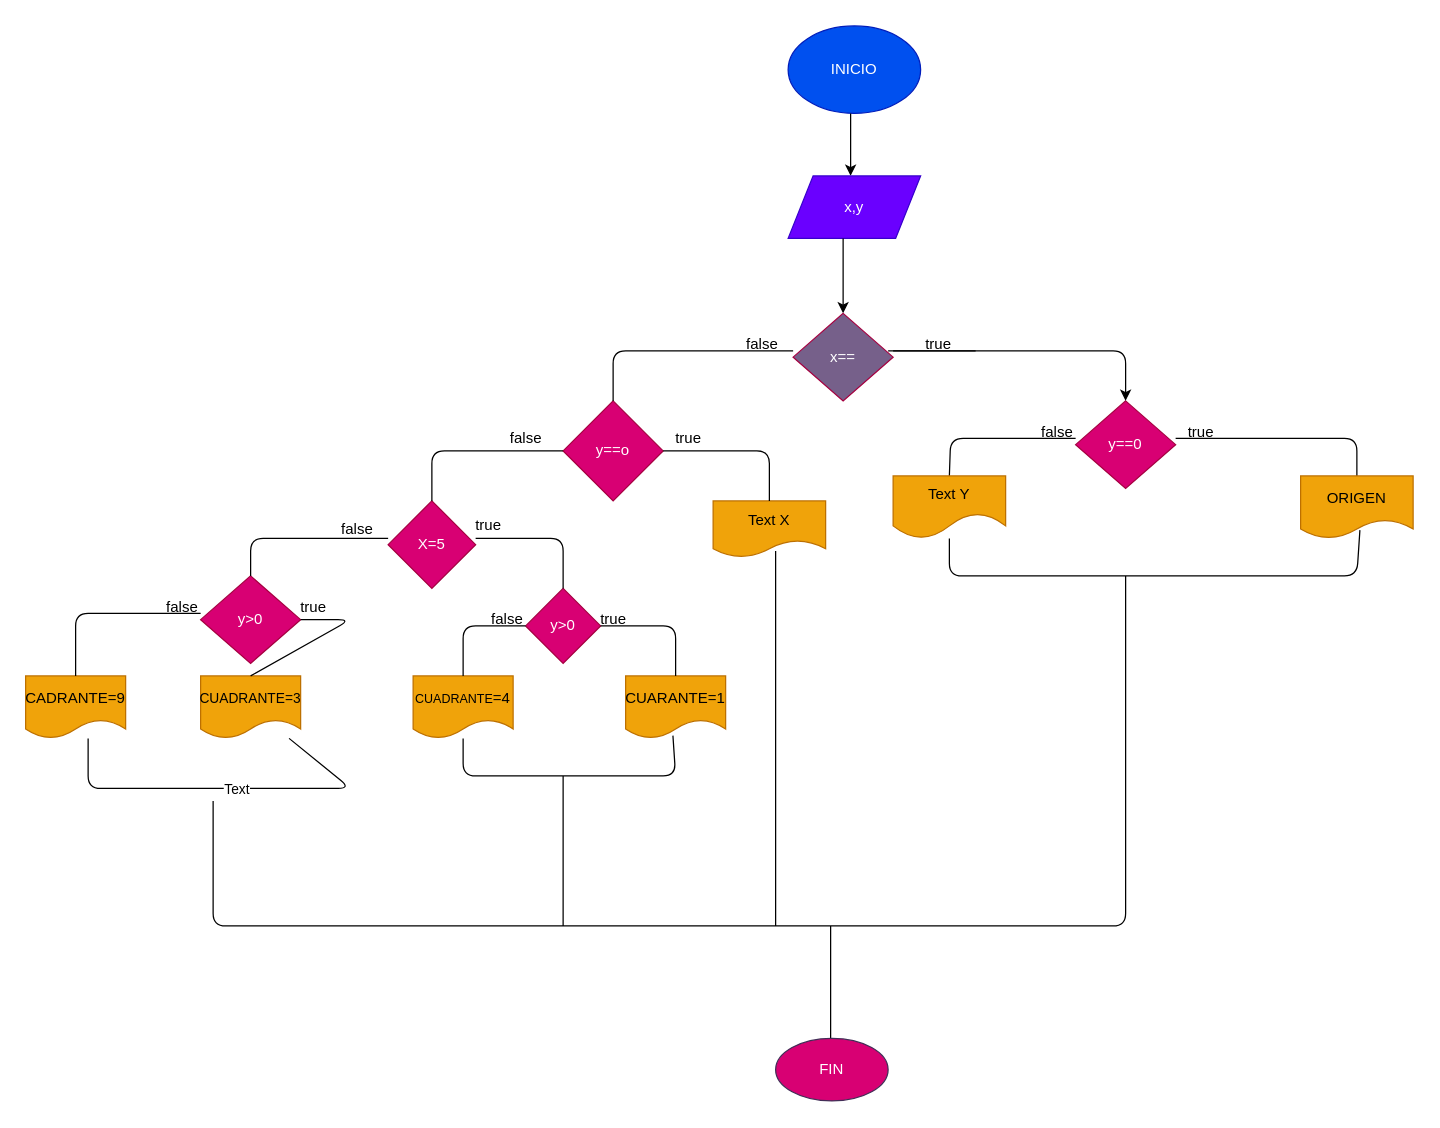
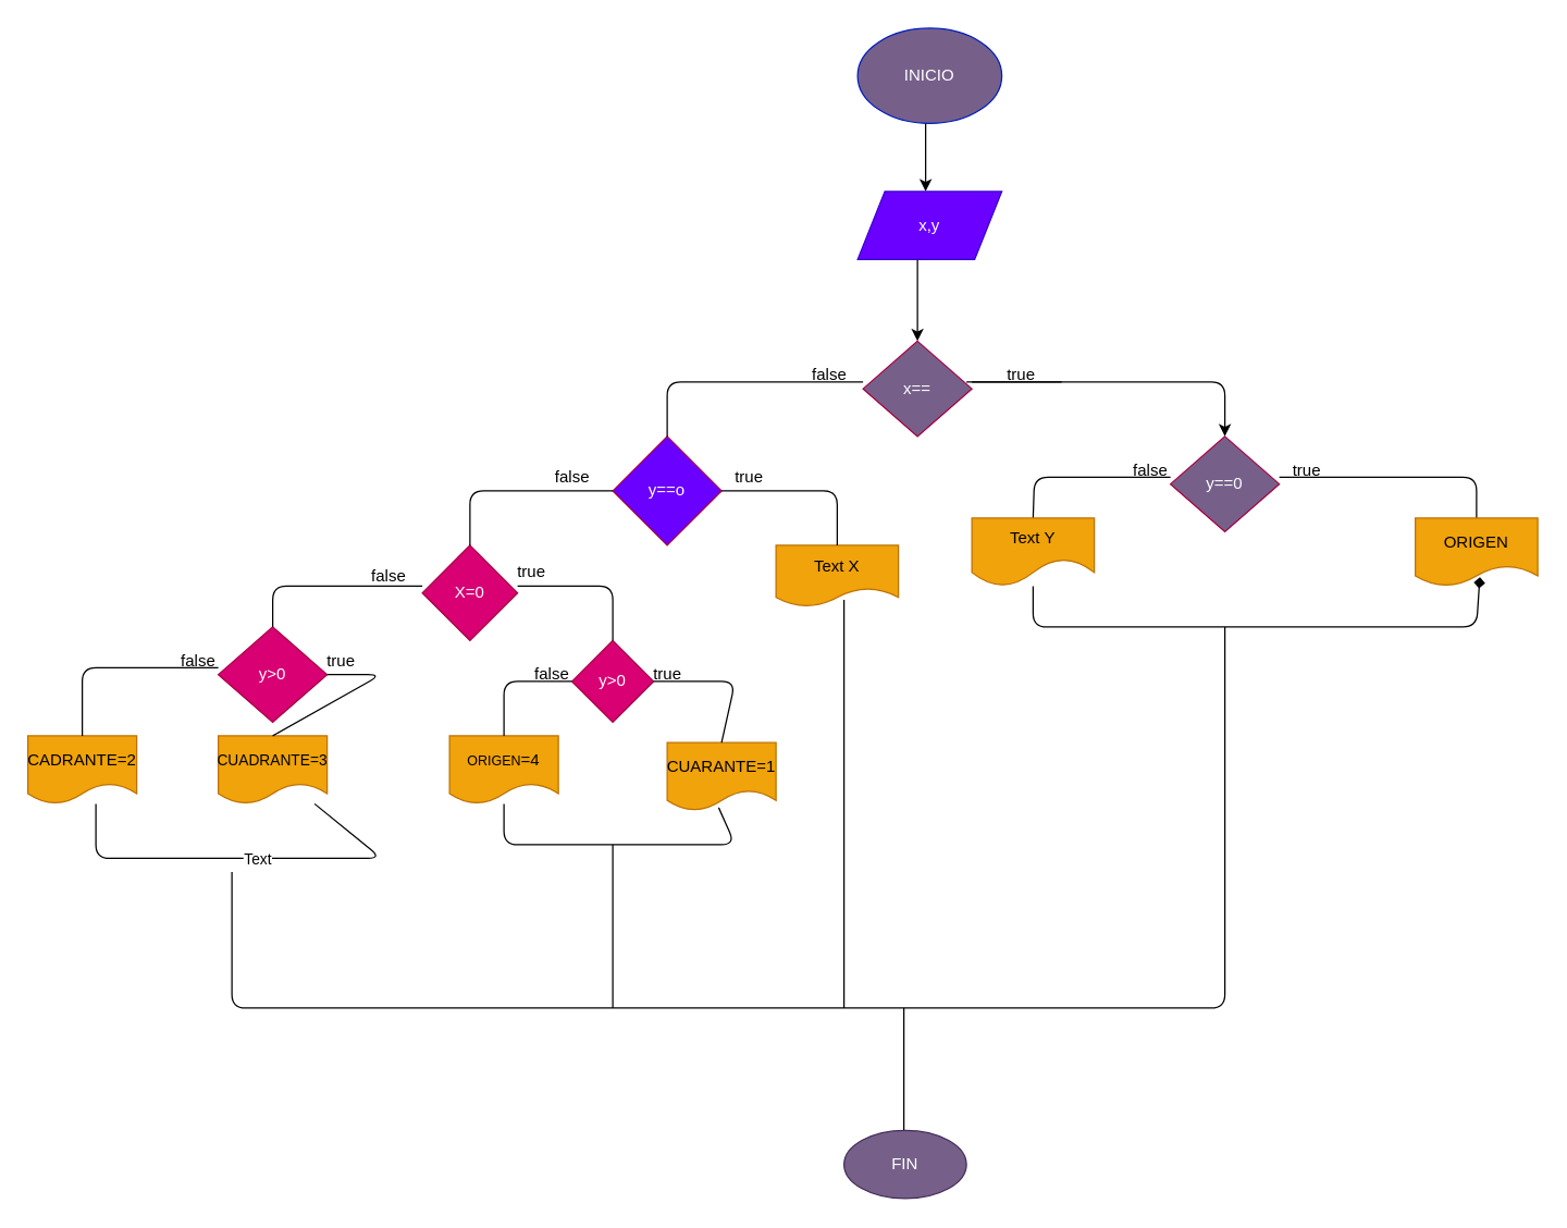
  <mxCell id="0" />
  <mxCell id="1" parent="0" />
- <mxCell id="2" value="INICIO" style="ellipse;whiteSpace=wrap;html=1;fillColor=#0050ef;fontColor=#ffffff;strokeColor=#001DBC;" parent="1" vertex="1"><mxGeometry x="630" y="20" width="106" height="70" as="geometry" /></mxCell>
+ <mxCell id="2" value="INICIO" style="ellipse;whiteSpace=wrap;html=1;fillColor=#76608a;fontColor=#ffffff;strokeColor=#001DBC;" parent="1" vertex="1"><mxGeometry x="630" y="20" width="106" height="70" as="geometry" /></mxCell>
  <mxCell id="3" value="" style="endArrow=classic;html=1;" parent="1" edge="1"><mxGeometry width="50" height="50" relative="1" as="geometry"><mxPoint x="680" y="90" as="sourcePoint" /><mxPoint x="680" y="140" as="targetPoint" /></mxGeometry></mxCell>
  <mxCell id="4" value="x,y" style="shape=parallelogram;perimeter=parallelogramPerimeter;whiteSpace=wrap;html=1;fixedSize=1;fillColor=#6a00ff;fontColor=#ffffff;strokeColor=#3700CC;" parent="1" vertex="1"><mxGeometry x="630" y="140" width="106" height="50" as="geometry" /></mxCell>
  <mxCell id="5" value="" style="endArrow=classic;html=1;" parent="1" edge="1"><mxGeometry width="50" height="50" relative="1" as="geometry"><mxPoint x="674" y="190" as="sourcePoint" /><mxPoint x="674" y="250" as="targetPoint" /></mxGeometry></mxCell>
  <mxCell id="6" value="x==" style="rhombus;whiteSpace=wrap;html=1;fillColor=#76608a;fontColor=#ffffff;strokeColor=#A50040;" parent="1" vertex="1"><mxGeometry x="634" y="250" width="80" height="70" as="geometry" /></mxCell>
- <mxCell id="7" value="y==o" style="rhombus;whiteSpace=wrap;html=1;fillColor=#d80073;fontColor=#ffffff;strokeColor=#A50040;" parent="1" vertex="1"><mxGeometry x="450" y="320" width="80" height="80" as="geometry" /></mxCell>
- <mxCell id="8" value="y==0" style="rhombus;whiteSpace=wrap;html=1;fillColor=#d80073;fontColor=#ffffff;strokeColor=#A50040;" parent="1" vertex="1"><mxGeometry x="860" y="320" width="80" height="70" as="geometry" /></mxCell>
+ <mxCell id="7" value="y==o" style="rhombus;whiteSpace=wrap;html=1;fillColor=#6a00ff;fontColor=#ffffff;strokeColor=#A50040;" parent="1" vertex="1"><mxGeometry x="450" y="320" width="80" height="80" as="geometry" /></mxCell>
+ <mxCell id="8" value="y==0" style="rhombus;whiteSpace=wrap;html=1;fillColor=#76608a;fontColor=#ffffff;strokeColor=#A50040;" parent="1" vertex="1"><mxGeometry x="860" y="320" width="80" height="70" as="geometry" /></mxCell>
  <mxCell id="9" value="" style="endArrow=none;html=1;exitX=0.5;exitY=0;exitDx=0;exitDy=0;" parent="1" source="7" edge="1"><mxGeometry width="50" height="50" relative="1" as="geometry"><mxPoint x="510" y="320" as="sourcePoint" /><mxPoint x="634" y="280" as="targetPoint" /><Array as="points"><mxPoint x="490" y="280" /></Array></mxGeometry></mxCell>
  <mxCell id="10" value="" style="endArrow=classic;html=1;entryX=0.5;entryY=0;entryDx=0;entryDy=0;startArrow=none;" parent="1" target="8" edge="1"><mxGeometry width="50" height="50" relative="1" as="geometry"><mxPoint x="710" y="280" as="sourcePoint" /><mxPoint x="764" y="230" as="targetPoint" /><Array as="points"><mxPoint x="900" y="280" /></Array></mxGeometry></mxCell>
  <mxCell id="11" value="" style="endArrow=none;html=1;entryX=0.5;entryY=0;entryDx=0;entryDy=0;" parent="1" target="12" edge="1"><mxGeometry width="50" height="50" relative="1" as="geometry"><mxPoint x="940" y="350" as="sourcePoint" /><mxPoint x="1080" y="340" as="targetPoint" /><Array as="points"><mxPoint x="1085" y="350" /></Array></mxGeometry></mxCell>
  <mxCell id="12" value="ORIGEN" style="shape=document;whiteSpace=wrap;html=1;boundedLbl=1;fillColor=#f0a30a;fontColor=#000000;strokeColor=#BD7000;" parent="1" vertex="1"><mxGeometry x="1040" y="380" width="90" height="50" as="geometry" /></mxCell>
  <mxCell id="13" value="" style="endArrow=none;html=1;exitX=0.5;exitY=0;exitDx=0;exitDy=0;" parent="1" source="14" edge="1"><mxGeometry width="50" height="50" relative="1" as="geometry"><mxPoint x="810" y="400" as="sourcePoint" /><mxPoint x="860" y="350" as="targetPoint" /><Array as="points"><mxPoint x="760" y="350" /></Array></mxGeometry></mxCell>
  <mxCell id="14" value="Text Y" style="shape=document;whiteSpace=wrap;html=1;boundedLbl=1;size=0.4;fillColor=#f0a30a;fontColor=#000000;strokeColor=#BD7000;" parent="1" vertex="1"><mxGeometry x="714" y="380" width="90" height="50" as="geometry" /></mxCell>
- <mxCell id="15" value="X=5" style="rhombus;whiteSpace=wrap;html=1;fillColor=#d80073;fontColor=#ffffff;strokeColor=#A50040;" parent="1" vertex="1"><mxGeometry x="310" y="400" width="70" height="70" as="geometry" /></mxCell>
+ <mxCell id="15" value="X=0" style="rhombus;whiteSpace=wrap;html=1;fillColor=#d80073;fontColor=#ffffff;strokeColor=#A50040;" parent="1" vertex="1"><mxGeometry x="310" y="400" width="70" height="70" as="geometry" /></mxCell>
  <mxCell id="16" value="" style="endArrow=none;html=1;exitX=0.5;exitY=0;exitDx=0;exitDy=0;" parent="1" source="15" edge="1"><mxGeometry width="50" height="50" relative="1" as="geometry"><mxPoint x="400" y="410" as="sourcePoint" /><mxPoint x="450" y="360" as="targetPoint" /><Array as="points"><mxPoint x="345" y="360" /></Array></mxGeometry></mxCell>
  <mxCell id="17" value="y&amp;gt;0" style="rhombus;whiteSpace=wrap;html=1;fillColor=#d80073;fontColor=#ffffff;strokeColor=#A50040;" parent="1" vertex="1"><mxGeometry x="160" y="460" width="80" height="70" as="geometry" /></mxCell>
  <mxCell id="18" value="" style="endArrow=none;html=1;exitX=0.5;exitY=0;exitDx=0;exitDy=0;" parent="1" source="17" edge="1"><mxGeometry width="50" height="50" relative="1" as="geometry"><mxPoint y="480" as="sourcePoint" x="260" /><mxPoint x="310" y="430" as="targetPoint" /><Array as="points"><mxPoint x="200" y="430" /></Array></mxGeometry></mxCell>
- <mxCell id="19" value="CADRANTE=9" style="shape=document;whiteSpace=wrap;html=1;boundedLbl=1;fillColor=#f0a30a;fontColor=#000000;strokeColor=#BD7000;" parent="1" vertex="1"><mxGeometry x="20" y="540" width="80" height="50" as="geometry" /></mxCell>
+ <mxCell id="19" value="CADRANTE=2" style="shape=document;whiteSpace=wrap;html=1;boundedLbl=1;fillColor=#f0a30a;fontColor=#000000;strokeColor=#BD7000;" parent="1" vertex="1"><mxGeometry x="20" y="540" width="80" height="50" as="geometry" /></mxCell>
  <mxCell id="20" value="" style="endArrow=none;html=1;exitX=0.5;exitY=0;exitDx=0;exitDy=0;" parent="1" source="19" edge="1"><mxGeometry width="50" height="50" relative="1" as="geometry"><mxPoint x="110" y="540" as="sourcePoint" /><mxPoint x="160" y="490" as="targetPoint" /><Array as="points"><mxPoint x="60" y="490" /></Array></mxGeometry></mxCell>
  <mxCell id="21" value="" style="endArrow=none;html=1;" parent="1" target="23" edge="1"><mxGeometry width="50" height="50" relative="1" as="geometry"><mxPoint x="70" y="590" as="sourcePoint" /><mxPoint x="170" y="630" as="targetPoint" /><Array as="points"><mxPoint x="70" y="630" /><mxPoint x="130" y="630" /><mxPoint x="280" y="630" /></Array></mxGeometry></mxCell>
  <mxCell id="22" value="Text" style="edgeLabel;html=1;align=center;verticalAlign=middle;resizable=0;points=[];" parent="21" vertex="1" connectable="0"><mxGeometry x="0.011" relative="1" as="geometry"><mxPoint as="offset" /></mxGeometry></mxCell>
  <mxCell id="23" value="&lt;font style=&quot;font-size: 11px;&quot;&gt;CUADRANTE=3&lt;/font&gt;" style="shape=document;whiteSpace=wrap;html=1;boundedLbl=1;fillColor=#f0a30a;fontColor=#000000;strokeColor=#BD7000;" parent="1" vertex="1"><mxGeometry x="160" y="540" width="80" height="50" as="geometry" /></mxCell>
  <mxCell id="24" value="y&amp;gt;0" style="rhombus;whiteSpace=wrap;html=1;fillColor=#d80073;fontColor=#ffffff;strokeColor=#A50040;" parent="1" vertex="1"><mxGeometry x="420" y="470" width="60" height="60" as="geometry" /></mxCell>
  <mxCell id="25" value="" style="endArrow=none;html=1;entryX=0.5;entryY=0;entryDx=0;entryDy=0;" parent="1" target="24" edge="1"><mxGeometry width="50" height="50" relative="1" as="geometry"><mxPoint x="380" y="430" as="sourcePoint" /><mxPoint x="450" y="450" as="targetPoint" /><Array as="points"><mxPoint x="450" y="430" /></Array></mxGeometry></mxCell>
- <mxCell id="26" value="&lt;font style=&quot;font-size: 10px;&quot;&gt;CUADRANTE&lt;/font&gt;=4" style="shape=document;whiteSpace=wrap;html=1;boundedLbl=1;fillColor=#f0a30a;fontColor=#000000;strokeColor=#BD7000;" parent="1" vertex="1"><mxGeometry x="330" y="540" width="80" height="50" as="geometry" /></mxCell>
- <mxCell id="27" value="CUARANTE=1" style="shape=document;whiteSpace=wrap;html=1;boundedLbl=1;fillColor=#f0a30a;fontColor=#000000;strokeColor=#BD7000;" parent="1" vertex="1"><mxGeometry x="500" y="540" width="80" height="50" as="geometry" /></mxCell>
+ <mxCell id="26" value="&lt;font style=&quot;font-size: 10px;&quot;&gt;ORIGEN&lt;/font&gt;=4" style="shape=document;whiteSpace=wrap;html=1;boundedLbl=1;fillColor=#f0a30a;fontColor=#000000;strokeColor=#BD7000;" parent="1" vertex="1"><mxGeometry x="330" y="540" width="80" height="50" as="geometry" /></mxCell>
+ <mxCell id="27" value="CUARANTE=1" style="shape=document;whiteSpace=wrap;html=1;boundedLbl=1;fillColor=#f0a30a;fontColor=#000000;strokeColor=#BD7000;" parent="1" vertex="1"><mxGeometry x="490" y="545" width="80" height="50" as="geometry" /></mxCell>
  <mxCell id="28" value="" style="endArrow=none;html=1;exitX=0.5;exitY=0;exitDx=0;exitDy=0;entryX=0;entryY=0.5;entryDx=0;entryDy=0;" parent="1" source="26" target="24" edge="1"><mxGeometry width="50" height="50" relative="1" as="geometry"><mxPoint x="390" y="530" as="sourcePoint" /><mxPoint x="420" y="490" as="targetPoint" /><Array as="points"><mxPoint x="370" y="500" /></Array></mxGeometry></mxCell>
  <mxCell id="29" value="" style="endArrow=none;html=1;entryX=0.5;entryY=0;entryDx=0;entryDy=0;" parent="1" target="27" edge="1"><mxGeometry width="50" height="50" relative="1" as="geometry"><mxPoint x="480" y="500" as="sourcePoint" /><mxPoint x="530" y="450" as="targetPoint" /><Array as="points"><mxPoint x="540" y="500" /></Array></mxGeometry></mxCell>
  <mxCell id="30" value="" style="endArrow=none;html=1;entryX=0.473;entryY=0.956;entryDx=0;entryDy=0;entryPerimeter=0;" parent="1" target="27" edge="1"><mxGeometry width="50" height="50" relative="1" as="geometry"><mxPoint x="370" y="590" as="sourcePoint" /><mxPoint x="540" y="620" as="targetPoint" /><Array as="points"><mxPoint x="370" y="620" /><mxPoint x="540" y="620" /></Array></mxGeometry></mxCell>
- <mxCell id="31" value="" style="endArrow=none;html=1;entryX=0.527;entryY=0.868;entryDx=0;entryDy=0;entryPerimeter=0;" parent="1" source="14" target="12" edge="1"><mxGeometry width="50" height="50" relative="1" as="geometry"><mxPoint x="1050" y="470" as="sourcePoint" /><mxPoint x="1100" y="420" as="targetPoint" /><Array as="points"><mxPoint x="759" y="460" /><mxPoint x="1085" y="460" /></Array></mxGeometry></mxCell>
+ <mxCell id="31" value="" style="endArrow=diamond;html=1;entryX=0.527;entryY=0.868;entryDx=0;entryDy=0;entryPerimeter=0;" parent="1" source="14" target="12" edge="1"><mxGeometry width="50" height="50" relative="1" as="geometry"><mxPoint x="1050" y="470" as="sourcePoint" /><mxPoint x="1100" y="420" as="targetPoint" /><Array as="points"><mxPoint x="759" y="460" /><mxPoint x="1085" y="460" /></Array></mxGeometry></mxCell>
  <mxCell id="32" value="Text X" style="shape=document;whiteSpace=wrap;html=1;boundedLbl=1;fillColor=#f0a30a;fontColor=#000000;strokeColor=#BD7000;" parent="1" vertex="1"><mxGeometry x="570" y="400" width="90" height="45" as="geometry" /></mxCell>
  <mxCell id="33" value="" style="endArrow=none;html=1;entryX=0.5;entryY=0;entryDx=0;entryDy=0;" parent="1" target="32" edge="1"><mxGeometry width="50" height="50" relative="1" as="geometry"><mxPoint x="530" y="360" as="sourcePoint" /><mxPoint x="580" y="310" as="targetPoint" /><Array as="points"><mxPoint x="615" y="360" /></Array></mxGeometry></mxCell>
  <mxCell id="34" value="" style="endArrow=none;html=1;" parent="1" edge="1"><mxGeometry width="50" height="50" relative="1" as="geometry"><mxPoint x="620" y="440" as="sourcePoint" /><mxPoint x="620" y="740" as="targetPoint" /></mxGeometry></mxCell>
  <mxCell id="35" value="" style="endArrow=none;html=1;" parent="1" edge="1"><mxGeometry width="50" height="50" relative="1" as="geometry"><mxPoint x="450" y="620" as="sourcePoint" /><mxPoint x="450" y="740" as="targetPoint" /></mxGeometry></mxCell>
  <mxCell id="36" value="" style="endArrow=none;html=1;" parent="1" edge="1"><mxGeometry width="50" height="50" relative="1" as="geometry"><mxPoint x="170" y="640" as="sourcePoint" /><mxPoint x="900" y="460" as="targetPoint" /><Array as="points"><mxPoint x="170" y="740" /><mxPoint x="900" y="740" /></Array></mxGeometry></mxCell>
  <mxCell id="37" value="" style="endArrow=none;html=1;" parent="1" edge="1"><mxGeometry width="50" height="50" relative="1" as="geometry"><mxPoint x="664" y="740" as="sourcePoint" /><mxPoint x="664" y="830" as="targetPoint" /></mxGeometry></mxCell>
- <mxCell id="38" value="FIN" style="ellipse;whiteSpace=wrap;html=1;fillColor=#d80073;fontColor=#ffffff;strokeColor=#432D57;" parent="1" vertex="1"><mxGeometry x="620" y="830" width="90" height="50" as="geometry" /></mxCell>
+ <mxCell id="38" value="FIN" style="ellipse;whiteSpace=wrap;html=1;fillColor=#76608a;fontColor=#ffffff;strokeColor=#432D57;" parent="1" vertex="1"><mxGeometry x="620" y="830" width="90" height="50" as="geometry" /></mxCell>
  <mxCell id="39" value="&lt;span style=&quot;font-size: 12px;&quot;&gt;false&lt;/span&gt;" style="text;html=1;align=center;verticalAlign=middle;resizable=0;points=[];autosize=1;strokeColor=none;fillColor=none;fontSize=10;" parent="1" vertex="1"><mxGeometry x="584" y="260" width="50" height="30" as="geometry" /></mxCell>
  <mxCell id="40" value="" style="endArrow=none;html=1;" parent="1" edge="1"><mxGeometry width="50" height="50" relative="1" as="geometry"><mxPoint x="714" y="280" as="sourcePoint" /><mxPoint x="780" y="280" as="targetPoint" /><Array as="points" /></mxGeometry></mxCell>
  <mxCell id="41" value="true" style="text;html=1;align=center;verticalAlign=middle;resizable=0;points=[];autosize=1;strokeColor=none;fillColor=none;fontSize=12;" parent="1" vertex="1"><mxGeometry x="730" y="260" width="40" height="30" as="geometry" /></mxCell>
  <mxCell id="42" value="false" style="text;html=1;align=center;verticalAlign=middle;resizable=0;points=[];autosize=1;strokeColor=none;fillColor=none;fontSize=12;" parent="1" vertex="1"><mxGeometry x="820" y="330" width="50" height="30" as="geometry" /></mxCell>
  <mxCell id="43" value="true" style="text;html=1;align=center;verticalAlign=middle;resizable=0;points=[];autosize=1;strokeColor=none;fillColor=none;fontSize=12;" parent="1" vertex="1"><mxGeometry x="940" y="330" width="40" height="30" as="geometry" /></mxCell>
  <mxCell id="44" value="false" style="text;html=1;align=center;verticalAlign=middle;resizable=0;points=[];autosize=1;strokeColor=none;fillColor=none;fontSize=12;" parent="1" vertex="1"><mxGeometry x="395" y="335" width="50" height="30" as="geometry" /></mxCell>
  <mxCell id="45" value="true" style="text;html=1;align=center;verticalAlign=middle;resizable=0;points=[];autosize=1;strokeColor=none;fillColor=none;fontSize=12;" parent="1" vertex="1"><mxGeometry x="530" y="335" width="40" height="30" as="geometry" /></mxCell>
  <mxCell id="46" value="false" style="text;html=1;align=center;verticalAlign=middle;resizable=0;points=[];autosize=1;strokeColor=none;fillColor=none;fontSize=12;" parent="1" vertex="1"><mxGeometry y="407.5" width="50" height="30" as="geometry" x="260" /></mxCell>
  <mxCell id="47" value="true" style="text;html=1;align=center;verticalAlign=middle;resizable=0;points=[];autosize=1;strokeColor=none;fillColor=none;fontSize=12;" parent="1" vertex="1"><mxGeometry x="370" y="405" width="40" height="30" as="geometry" /></mxCell>
  <mxCell id="48" value="" style="endArrow=none;html=1;fontSize=12;entryX=0.5;entryY=0;entryDx=0;entryDy=0;" parent="1" target="23" edge="1"><mxGeometry width="50" height="50" relative="1" as="geometry"><mxPoint x="240" y="495" as="sourcePoint" /><mxPoint x="290" y="445" as="targetPoint" /><Array as="points"><mxPoint x="280" y="495" /></Array></mxGeometry></mxCell>
  <mxCell id="49" value="false" style="text;html=1;align=center;verticalAlign=middle;resizable=0;points=[];autosize=1;strokeColor=none;fillColor=none;" vertex="1" parent="1"><mxGeometry x="120" y="470" width="50" height="30" as="geometry" /></mxCell>
  <mxCell id="50" value="true" style="text;html=1;align=center;verticalAlign=middle;resizable=0;points=[];autosize=1;strokeColor=none;fillColor=none;" vertex="1" parent="1"><mxGeometry x="230" y="470" width="40" height="30" as="geometry" /></mxCell>
  <mxCell id="51" value="false" style="text;html=1;align=center;verticalAlign=middle;resizable=0;points=[];autosize=1;strokeColor=none;fillColor=none;" vertex="1" parent="1"><mxGeometry x="380" y="480" width="50" height="30" as="geometry" /></mxCell>
  <mxCell id="52" value="true" style="text;html=1;align=center;verticalAlign=middle;resizable=0;points=[];autosize=1;strokeColor=none;fillColor=none;" vertex="1" parent="1"><mxGeometry x="470" y="480" width="40" height="30" as="geometry" /></mxCell>
